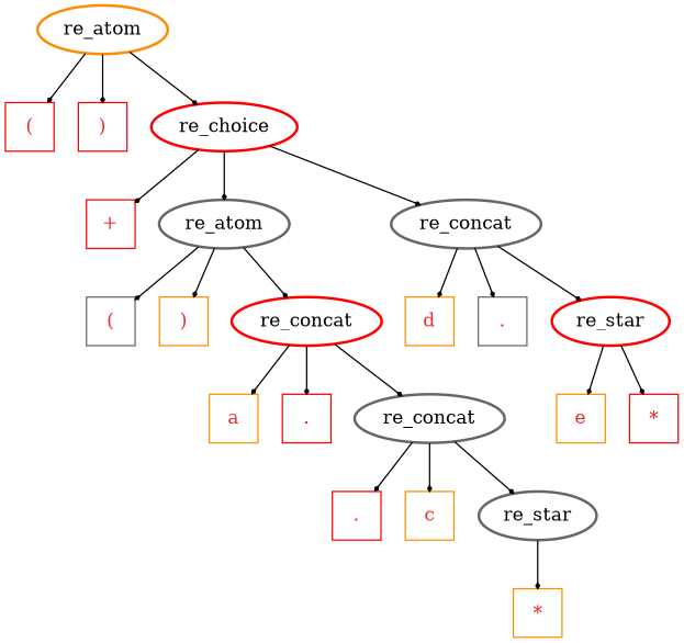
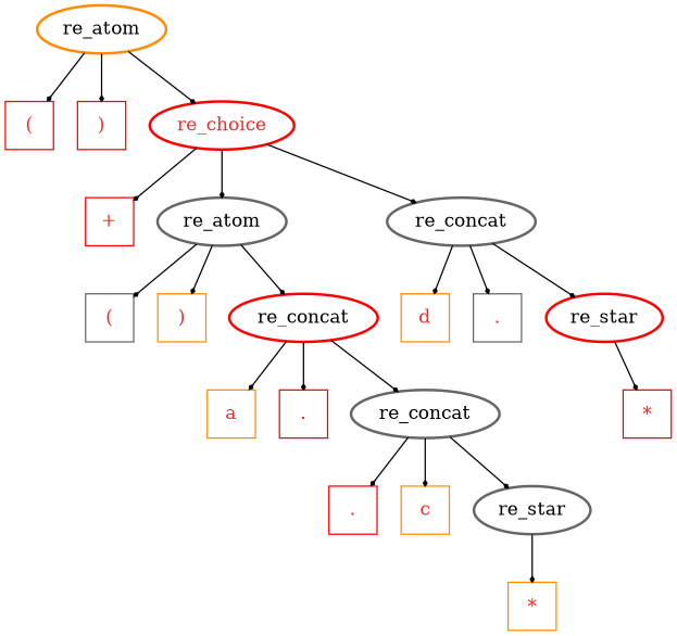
  digraph {
    fontname=helvetica
    node [color=red fixedsize=true fontcolor=firebrick2 regular=true shape=rect]
    edge [arrowhead=diamond arrowsize=0.35]
    n1 [label="(" width=0.5]
    n2 [color=gray40 label="(" width=0.5]
    n3 [color=darkorange label=a width=0.5]
    n4 [label="." width=0.5]
    n5 [color=darkorange label="*" width=0.5]
    n6 [label="." width=0.5]
    n7 [color=darkorange label=c width=0.5]
    n8 [color=darkorange label=")" width=0.5]
    n9 [label="+" width=0.5]
    n10 [color=darkorange label=d width=0.5]
    n11 [color=gray40 label="." width=0.5]
-   n12 [color=darkorange label=e width=0.5]
    n13 [label="*" width=0.5]
    n14 [label=")" width=0.5]
    n15 [color=darkorange label=re_atom style=bold fixedsize="" fontcolor="" regular="" shape=""]
-   n16 [label=re_choice style=bold fixedsize="" fontcolor="" regular="" shape=""]
+   n16 [label=re_choice style=bold fixedsize="" regular="" shape=""]
    n17 [color=gray40 label=re_atom style=bold fixedsize="" fontcolor="" regular="" shape=""]
    n18 [color=gray40 label=re_concat style=bold fixedsize="" fontcolor="" regular="" shape=""]
    n19 [label=re_concat style=bold fixedsize="" fontcolor="" regular="" shape=""]
    n20 [label=re_star style=bold fixedsize="" fontcolor="" regular="" shape=""]
    n21 [color=gray40 label=re_concat style=bold fixedsize="" fontcolor="" regular="" shape=""]
    n22 [color=gray40 label=re_star style=bold fixedsize="" fontcolor="" regular="" shape=""]
    subgraph sub_1 {
      n1
      n2
      n3
      n4
      n5
      n6
      n7
      n8
      n9
      n10
      n11
-     n12
      n13
      n14
    }
    n15 -> n1
    n15 -> n14
    n15 -> n16
    n16 -> n9
    n16 -> n17
    n16 -> n18
    n17 -> n2
    n17 -> n8
    n17 -> n19
    n18 -> n10
    n18 -> n11
    n18 -> n20
    n19 -> n3
    n19 -> n4
    n19 -> n21
-   n20 -> n12
    n20 -> n13
    n21 -> n6
    n21 -> n7
    n21 -> n22
    n22 -> n5
  }
